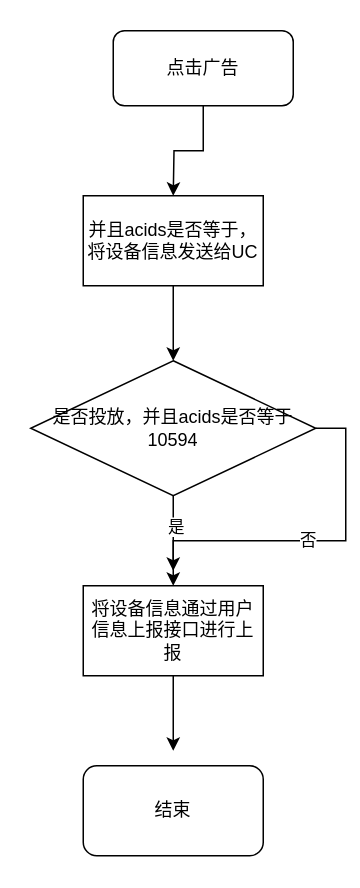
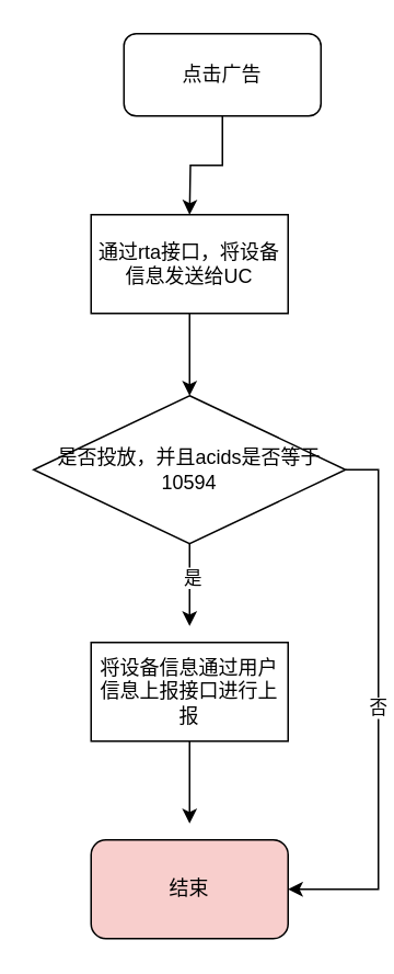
  <mxCell id="0" />
  <mxCell id="1" parent="0" />
  <mxCell id="2" style="edgeStyle=orthogonalEdgeStyle;rounded=0;orthogonalLoop=1;jettySize=auto;html=1;" edge="1" parent="1" source="3"><mxGeometry relative="1" as="geometry"><mxPoint x="115" y="130" as="targetPoint" /></mxGeometry></mxCell>
  <mxCell id="3" value="点击广告" style="rounded=1;whiteSpace=wrap;html=1;" vertex="1" parent="1"><mxGeometry x="75" y="20" width="120" height="50" as="geometry" /></mxCell>
  <mxCell id="4" style="edgeStyle=orthogonalEdgeStyle;rounded=0;orthogonalLoop=1;jettySize=auto;html=1;" edge="1" parent="1" source="5"><mxGeometry relative="1" as="geometry"><mxPoint x="115" y="240" as="targetPoint" /></mxGeometry></mxCell>
- <mxCell id="5" value="并且acids是否等于，将设备信息发送给UC" style="rounded=0;whiteSpace=wrap;html=1;" vertex="1" parent="1"><mxGeometry x="55" y="130" width="120" height="60" as="geometry" /></mxCell>
+ <mxCell id="5" value="通过rta接口，将设备信息发送给UC" style="rounded=0;whiteSpace=wrap;html=1;" vertex="1" parent="1"><mxGeometry x="55" y="130" width="120" height="60" as="geometry" /></mxCell>
  <mxCell id="6" style="edgeStyle=orthogonalEdgeStyle;rounded=0;orthogonalLoop=1;jettySize=auto;html=1;" edge="1" parent="1" source="9"><mxGeometry relative="1" as="geometry"><mxPoint x="115" y="380" as="targetPoint" /></mxGeometry></mxCell>
  <mxCell id="7" value="是" style="edgeLabel;html=1;align=center;verticalAlign=middle;resizable=0;points=[];" vertex="1" connectable="0" parent="6"><mxGeometry x="-0.2" y="1" relative="1" as="geometry"><mxPoint as="offset" /></mxGeometry></mxCell>
- <mxCell id="8" value="否" style="edgeStyle=orthogonalEdgeStyle;rounded=0;orthogonalLoop=1;jettySize=auto;html=1;exitX=1;exitY=0.5;exitDx=0;exitDy=0;" edge="1" parent="1" source="9" target="11"><mxGeometry relative="1" as="geometry"><mxPoint x="335" y="285" as="targetPoint" /></mxGeometry></mxCell>
+ <mxCell id="8" value="否" style="edgeStyle=orthogonalEdgeStyle;rounded=0;orthogonalLoop=1;jettySize=auto;html=1;exitX=1;exitY=0.5;exitDx=0;exitDy=0;entryX=1;entryY=0.5;entryDx=0;entryDy=0;" edge="1" parent="1" source="9" target="12"><mxGeometry relative="1" as="geometry"><mxPoint x="335" y="285" as="targetPoint" /></mxGeometry></mxCell>
  <mxCell id="9" value="是否投放，并且acids是否等于10594" style="rhombus;whiteSpace=wrap;html=1;" vertex="1" parent="1"><mxGeometry x="20" y="240" width="190" height="90" as="geometry" /></mxCell>
  <mxCell id="10" style="edgeStyle=orthogonalEdgeStyle;rounded=0;orthogonalLoop=1;jettySize=auto;html=1;" edge="1" parent="1" source="11"><mxGeometry relative="1" as="geometry"><mxPoint x="115" y="500" as="targetPoint" /></mxGeometry></mxCell>
  <mxCell id="11" value="将设备信息通过用户信息上报接口进行上报" style="rounded=0;whiteSpace=wrap;html=1;" vertex="1" parent="1"><mxGeometry x="55" y="390" width="120" height="60" as="geometry" /></mxCell>
- <mxCell id="12" value="结束" style="rounded=1;whiteSpace=wrap;html=1;" vertex="1" parent="1"><mxGeometry x="55" y="510" width="120" height="60" as="geometry" /></mxCell>
+ <mxCell id="12" value="结束" style="rounded=1;whiteSpace=wrap;html=1;fillColor=#f8cecc;" vertex="1" parent="1"><mxGeometry x="55" y="510" width="120" height="60" as="geometry" /></mxCell>
